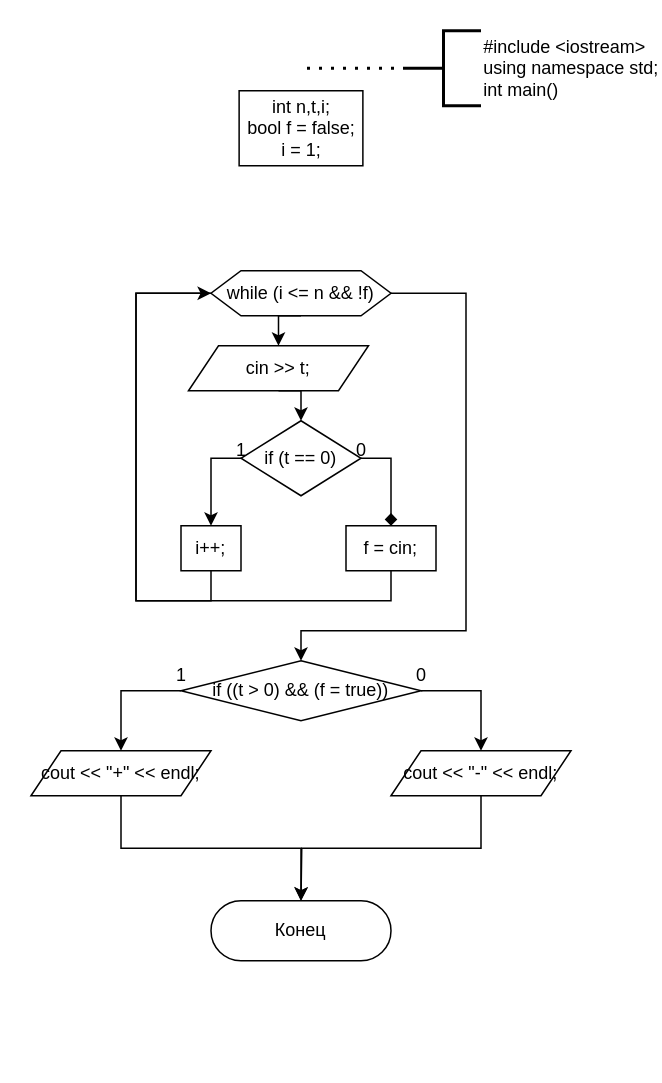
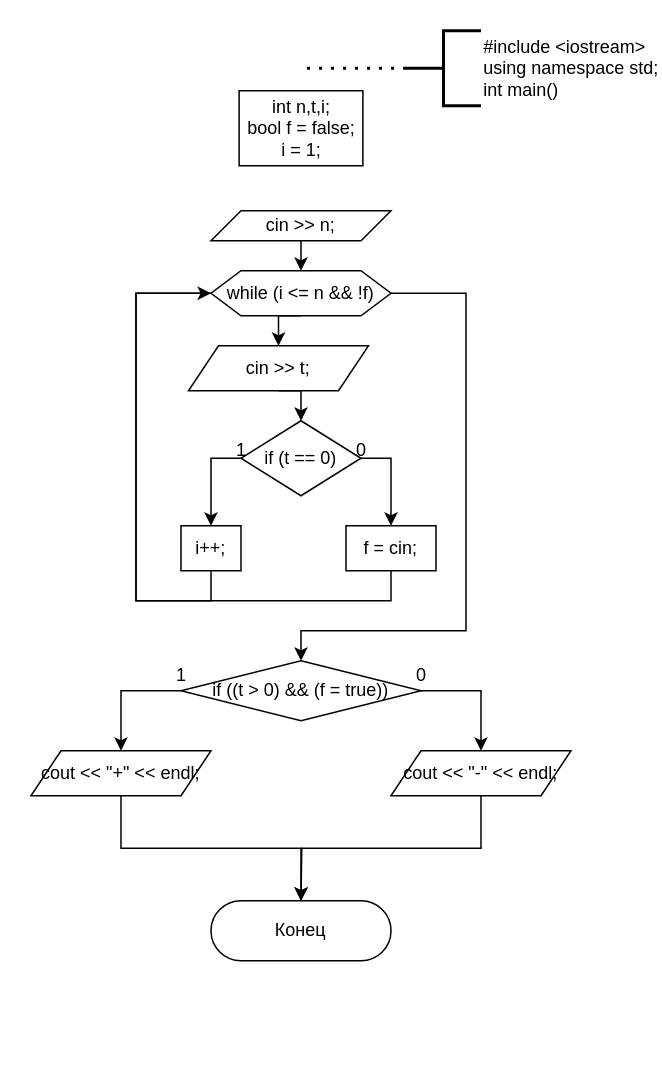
  <mxCell id="0" />
  <mxCell id="1" parent="0" />
  <mxCell id="2" value="Конец" style="rounded=1;whiteSpace=wrap;html=1;fontSize=12;glass=0;strokeWidth=1;shadow=0;arcSize=50;" parent="1" vertex="1"><mxGeometry x="140" y="600" width="120" height="40" as="geometry" /></mxCell>
  <mxCell id="3" value="&lt;div&gt;#include &amp;lt;iostream&amp;gt;&lt;/div&gt;&lt;div&gt;using namespace std;&lt;/div&gt;&lt;div&gt;int main()&lt;/div&gt;" style="strokeWidth=2;html=1;shape=mxgraph.flowchart.annotation_2;align=left;labelPosition=right;pointerEvents=1;" vertex="1" parent="1"><mxGeometry x="270" y="20" width="50" height="50" as="geometry" /></mxCell>
  <mxCell id="4" value="" style="endArrow=none;dashed=1;html=1;dashPattern=1 3;strokeWidth=2;rounded=0;exitX=0;exitY=0.5;exitDx=0;exitDy=0;exitPerimeter=0;" edge="1" parent="1" source="3"><mxGeometry width="50" height="50" relative="1" as="geometry"><mxPoint x="370" y="230" as="sourcePoint" /><mxPoint x="200" y="45" as="targetPoint" /></mxGeometry></mxCell>
  <mxCell id="5" value="&lt;div&gt;int n,t,i;&lt;/div&gt;&lt;div&gt;&lt;span&gt;&#09;&lt;/span&gt;bool f = false;&lt;/div&gt;&lt;div&gt;&lt;span&gt;&#09;&lt;/span&gt;i = 1;&lt;/div&gt;" style="rounded=0;whiteSpace=wrap;html=1;" vertex="1" parent="1"><mxGeometry x="158.75" y="60" width="82.5" height="50" as="geometry" /></mxCell>
  <mxCell id="6" style="edgeStyle=orthogonalEdgeStyle;rounded=0;orthogonalLoop=1;jettySize=auto;html=1;exitX=1;exitY=0.5;exitDx=0;exitDy=0;entryX=0.5;entryY=0;entryDx=0;entryDy=0;" edge="1" parent="1"><mxGeometry relative="1" as="geometry"><mxPoint x="280" y="250" as="sourcePoint" /><Array as="points"><mxPoint x="390" y="250" /><mxPoint x="390" y="700" /><mxPoint x="195" y="700" /></Array></mxGeometry></mxCell>
+ <mxCell id="7" style="edgeStyle=orthogonalEdgeStyle;rounded=0;orthogonalLoop=1;jettySize=auto;html=1;exitX=0.5;exitY=1;exitDx=0;exitDy=0;entryX=0.5;entryY=0;entryDx=0;entryDy=0;" edge="1" parent="1" source="8" target="13"><mxGeometry relative="1" as="geometry" /></mxCell>
+ <mxCell id="8" value="cin &amp;gt;&amp;gt; n;" style="shape=parallelogram;perimeter=parallelogramPerimeter;whiteSpace=wrap;html=1;fixedSize=1;" vertex="1" parent="1"><mxGeometry x="140" y="140" width="120" height="20" as="geometry" /></mxCell>
  <mxCell id="9" style="edgeStyle=orthogonalEdgeStyle;rounded=0;orthogonalLoop=1;jettySize=auto;html=1;exitX=0.5;exitY=1;exitDx=0;exitDy=0;entryX=0.5;entryY=0;entryDx=0;entryDy=0;" edge="1" parent="1" source="10" target="16"><mxGeometry relative="1" as="geometry" /></mxCell>
  <mxCell id="10" value="cin &amp;gt;&amp;gt; t;" style="shape=parallelogram;perimeter=parallelogramPerimeter;whiteSpace=wrap;html=1;fixedSize=1;" vertex="1" parent="1"><mxGeometry x="125" y="230" width="120" height="30" as="geometry" /></mxCell>
  <mxCell id="11" style="edgeStyle=orthogonalEdgeStyle;rounded=0;orthogonalLoop=1;jettySize=auto;html=1;exitX=0.5;exitY=1;exitDx=0;exitDy=0;entryX=0.5;entryY=0;entryDx=0;entryDy=0;" edge="1" parent="1" source="13" target="10"><mxGeometry relative="1" as="geometry" /></mxCell>
  <mxCell id="12" style="edgeStyle=orthogonalEdgeStyle;rounded=0;orthogonalLoop=1;jettySize=auto;html=1;exitX=1;exitY=0.5;exitDx=0;exitDy=0;entryX=0.5;entryY=0;entryDx=0;entryDy=0;" edge="1" parent="1" source="13" target="25"><mxGeometry relative="1" as="geometry"><Array as="points"><mxPoint x="310" y="195" /><mxPoint x="310" y="420" /><mxPoint x="200" y="420" /></Array></mxGeometry></mxCell>
  <mxCell id="13" value="while (i &amp;lt;= n &amp;amp;&amp;amp; !f)" style="shape=hexagon;perimeter=hexagonPerimeter2;whiteSpace=wrap;html=1;fixedSize=1;" vertex="1" parent="1"><mxGeometry x="140" y="180" width="120" height="30" as="geometry" /></mxCell>
  <mxCell id="14" style="edgeStyle=orthogonalEdgeStyle;rounded=0;orthogonalLoop=1;jettySize=auto;html=1;exitX=0;exitY=0.5;exitDx=0;exitDy=0;entryX=0.5;entryY=0;entryDx=0;entryDy=0;" edge="1" parent="1" source="16" target="20"><mxGeometry relative="1" as="geometry" /></mxCell>
- <mxCell id="15" style="edgeStyle=orthogonalEdgeStyle;rounded=0;orthogonalLoop=1;jettySize=auto;html=1;exitX=1;exitY=0.5;exitDx=0;exitDy=0;entryX=0.5;entryY=0;entryDx=0;entryDy=0;endArrow=diamond;" edge="1" parent="1" source="16" target="18"><mxGeometry relative="1" as="geometry" /></mxCell>
+ <mxCell id="15" style="edgeStyle=orthogonalEdgeStyle;rounded=0;orthogonalLoop=1;jettySize=auto;html=1;exitX=1;exitY=0.5;exitDx=0;exitDy=0;entryX=0.5;entryY=0;entryDx=0;entryDy=0;" edge="1" parent="1" source="16" target="18"><mxGeometry relative="1" as="geometry" /></mxCell>
  <mxCell id="16" value="if (t == 0)" style="rhombus;whiteSpace=wrap;html=1;" vertex="1" parent="1"><mxGeometry x="160" y="280" width="80" height="50" as="geometry" /></mxCell>
  <mxCell id="17" style="edgeStyle=orthogonalEdgeStyle;rounded=0;orthogonalLoop=1;jettySize=auto;html=1;exitX=0.5;exitY=1;exitDx=0;exitDy=0;entryX=0;entryY=0.5;entryDx=0;entryDy=0;" edge="1" parent="1" source="18" target="13"><mxGeometry relative="1" as="geometry"><Array as="points"><mxPoint x="260" y="400" /><mxPoint x="90" y="400" /><mxPoint x="90" y="195" /></Array></mxGeometry></mxCell>
  <mxCell id="18" value="f = cin;" style="rounded=0;whiteSpace=wrap;html=1;" vertex="1" parent="1"><mxGeometry x="230" y="350" width="60" height="30" as="geometry" /></mxCell>
  <mxCell id="19" style="edgeStyle=orthogonalEdgeStyle;rounded=0;orthogonalLoop=1;jettySize=auto;html=1;exitX=0.5;exitY=1;exitDx=0;exitDy=0;entryX=0;entryY=0.5;entryDx=0;entryDy=0;endArrow=none;" edge="1" parent="1" source="20" target="13"><mxGeometry relative="1" as="geometry"><Array as="points"><mxPoint x="140" y="400" /><mxPoint x="90" y="400" /><mxPoint x="90" y="195" /></Array></mxGeometry></mxCell>
  <mxCell id="20" value="i++;" style="rounded=0;whiteSpace=wrap;html=1;" vertex="1" parent="1"><mxGeometry x="120" y="350" width="40" height="30" as="geometry" /></mxCell>
  <mxCell id="21" value="1" style="text;html=1;align=center;verticalAlign=middle;resizable=0;points=[];autosize=1;strokeColor=none;fillColor=none;" vertex="1" parent="1"><mxGeometry x="150" y="290" width="20" height="20" as="geometry" /></mxCell>
  <mxCell id="22" value="0" style="text;html=1;align=center;verticalAlign=middle;resizable=0;points=[];autosize=1;strokeColor=none;fillColor=none;" vertex="1" parent="1"><mxGeometry x="230" y="290" width="20" height="20" as="geometry" /></mxCell>
  <mxCell id="23" style="edgeStyle=orthogonalEdgeStyle;rounded=0;orthogonalLoop=1;jettySize=auto;html=1;exitX=0;exitY=0.5;exitDx=0;exitDy=0;entryX=0.5;entryY=0;entryDx=0;entryDy=0;" edge="1" parent="1" source="25" target="29"><mxGeometry relative="1" as="geometry" /></mxCell>
  <mxCell id="24" style="edgeStyle=orthogonalEdgeStyle;rounded=0;orthogonalLoop=1;jettySize=auto;html=1;exitX=1;exitY=0.5;exitDx=0;exitDy=0;entryX=0.5;entryY=0;entryDx=0;entryDy=0;" edge="1" parent="1" source="25" target="27"><mxGeometry relative="1" as="geometry" /></mxCell>
  <mxCell id="25" value="if ((t &amp;gt; 0) &amp;amp;&amp;amp; (f = true))" style="rhombus;whiteSpace=wrap;html=1;" vertex="1" parent="1"><mxGeometry x="120" y="440" width="160" height="40" as="geometry" /></mxCell>
  <mxCell id="26" style="edgeStyle=orthogonalEdgeStyle;rounded=0;orthogonalLoop=1;jettySize=auto;html=1;exitX=0.5;exitY=1;exitDx=0;exitDy=0;" edge="1" parent="1" source="27"><mxGeometry relative="1" as="geometry"><mxPoint x="200" y="600" as="targetPoint" /></mxGeometry></mxCell>
  <mxCell id="27" value="cout &amp;lt;&amp;lt; &quot;-&quot; &amp;lt;&amp;lt; endl;" style="shape=parallelogram;perimeter=parallelogramPerimeter;whiteSpace=wrap;html=1;fixedSize=1;" vertex="1" parent="1"><mxGeometry x="260" y="500" width="120" height="30" as="geometry" /></mxCell>
  <mxCell id="28" style="edgeStyle=orthogonalEdgeStyle;rounded=0;orthogonalLoop=1;jettySize=auto;html=1;exitX=0.5;exitY=1;exitDx=0;exitDy=0;entryX=0.5;entryY=0;entryDx=0;entryDy=0;" edge="1" parent="1" source="29" target="2"><mxGeometry relative="1" as="geometry" /></mxCell>
  <mxCell id="29" value="cout &amp;lt;&amp;lt; &quot;+&quot; &amp;lt;&amp;lt; endl;" style="shape=parallelogram;perimeter=parallelogramPerimeter;whiteSpace=wrap;html=1;fixedSize=1;" vertex="1" parent="1"><mxGeometry x="20" y="500" width="120" height="30" as="geometry" /></mxCell>
  <mxCell id="30" value="1" style="text;html=1;align=center;verticalAlign=middle;resizable=0;points=[];autosize=1;strokeColor=none;fillColor=none;" vertex="1" parent="1"><mxGeometry x="110" y="440" width="20" height="20" as="geometry" /></mxCell>
  <mxCell id="31" value="0" style="text;html=1;align=center;verticalAlign=middle;resizable=0;points=[];autosize=1;strokeColor=none;fillColor=none;" vertex="1" parent="1"><mxGeometry x="270" y="440" width="20" height="20" as="geometry" /></mxCell>
